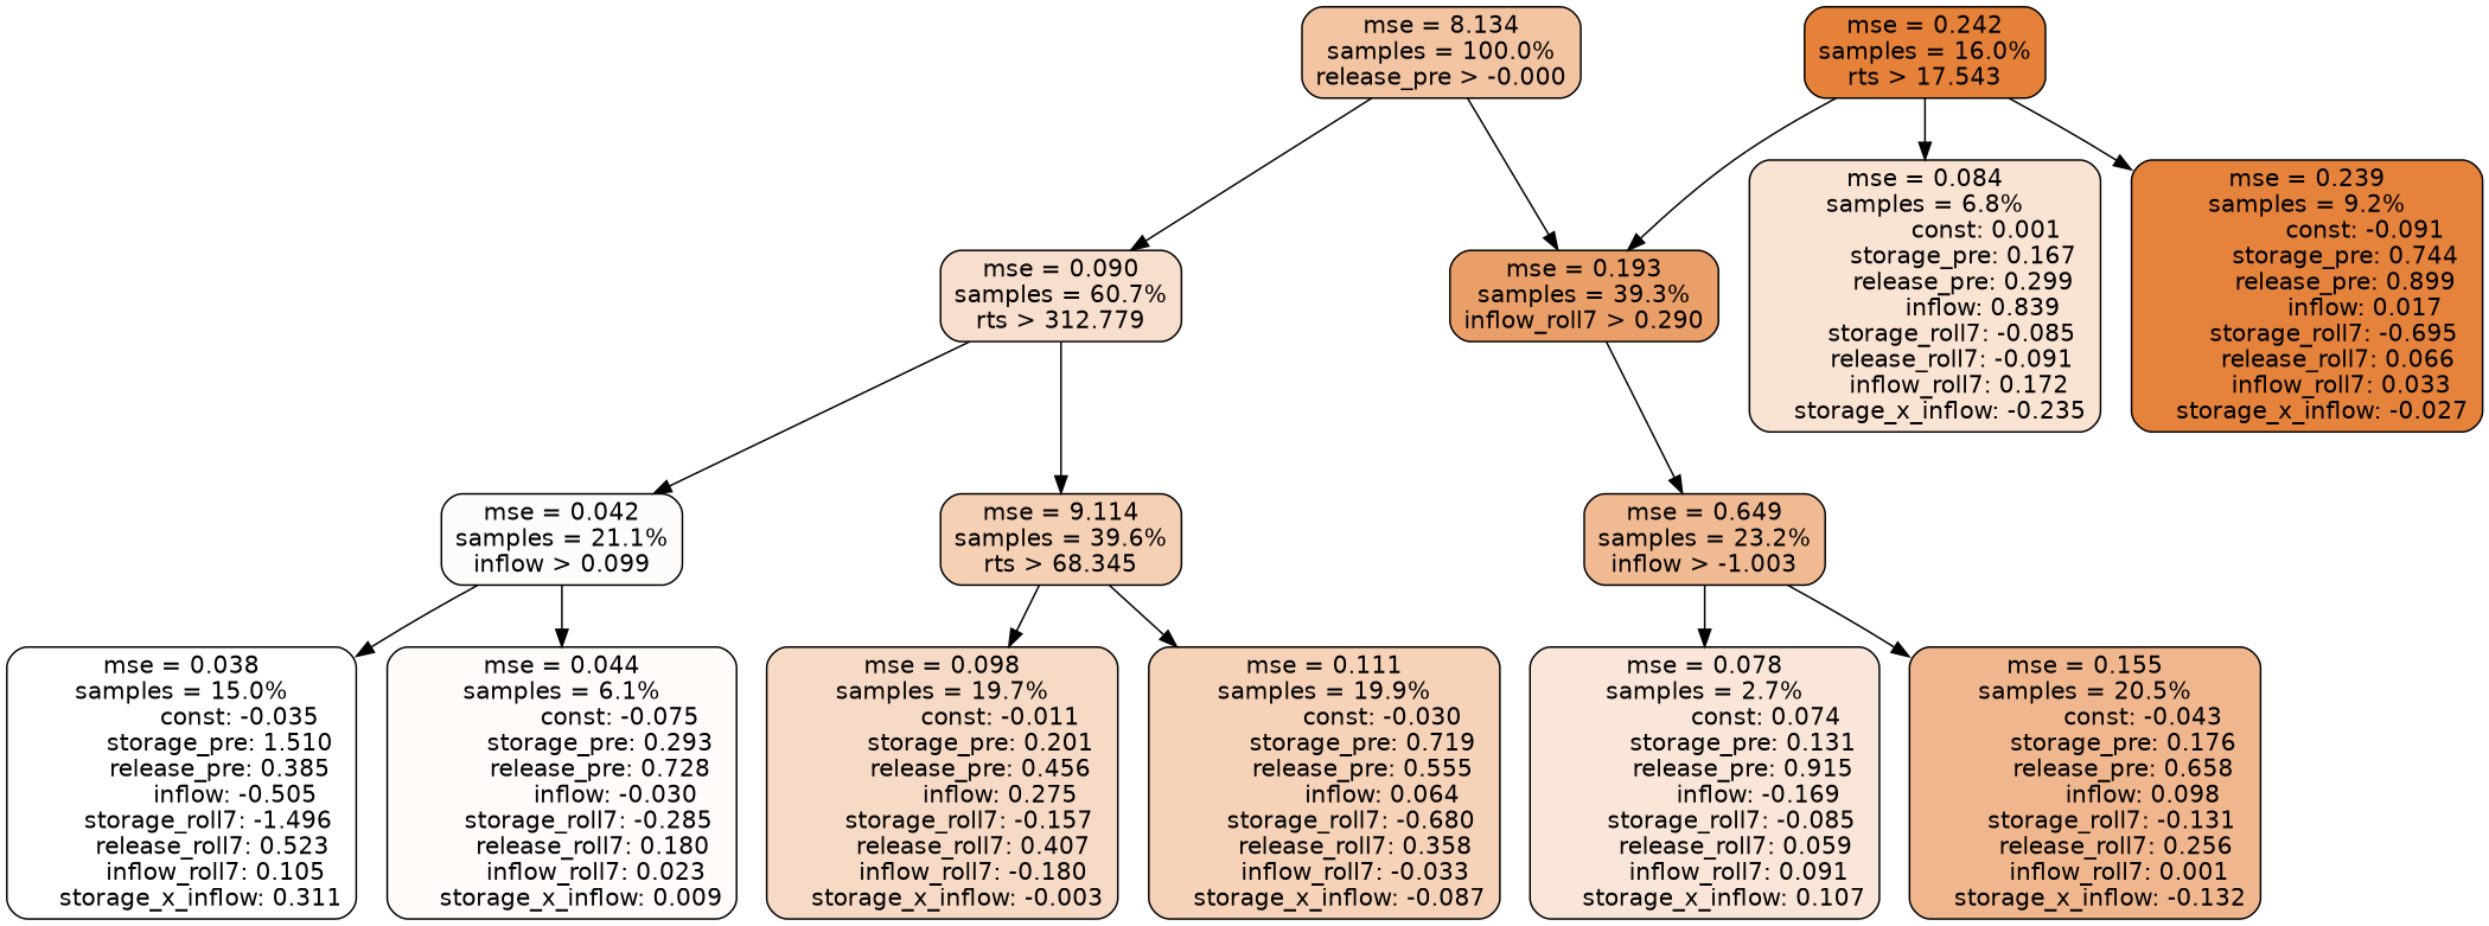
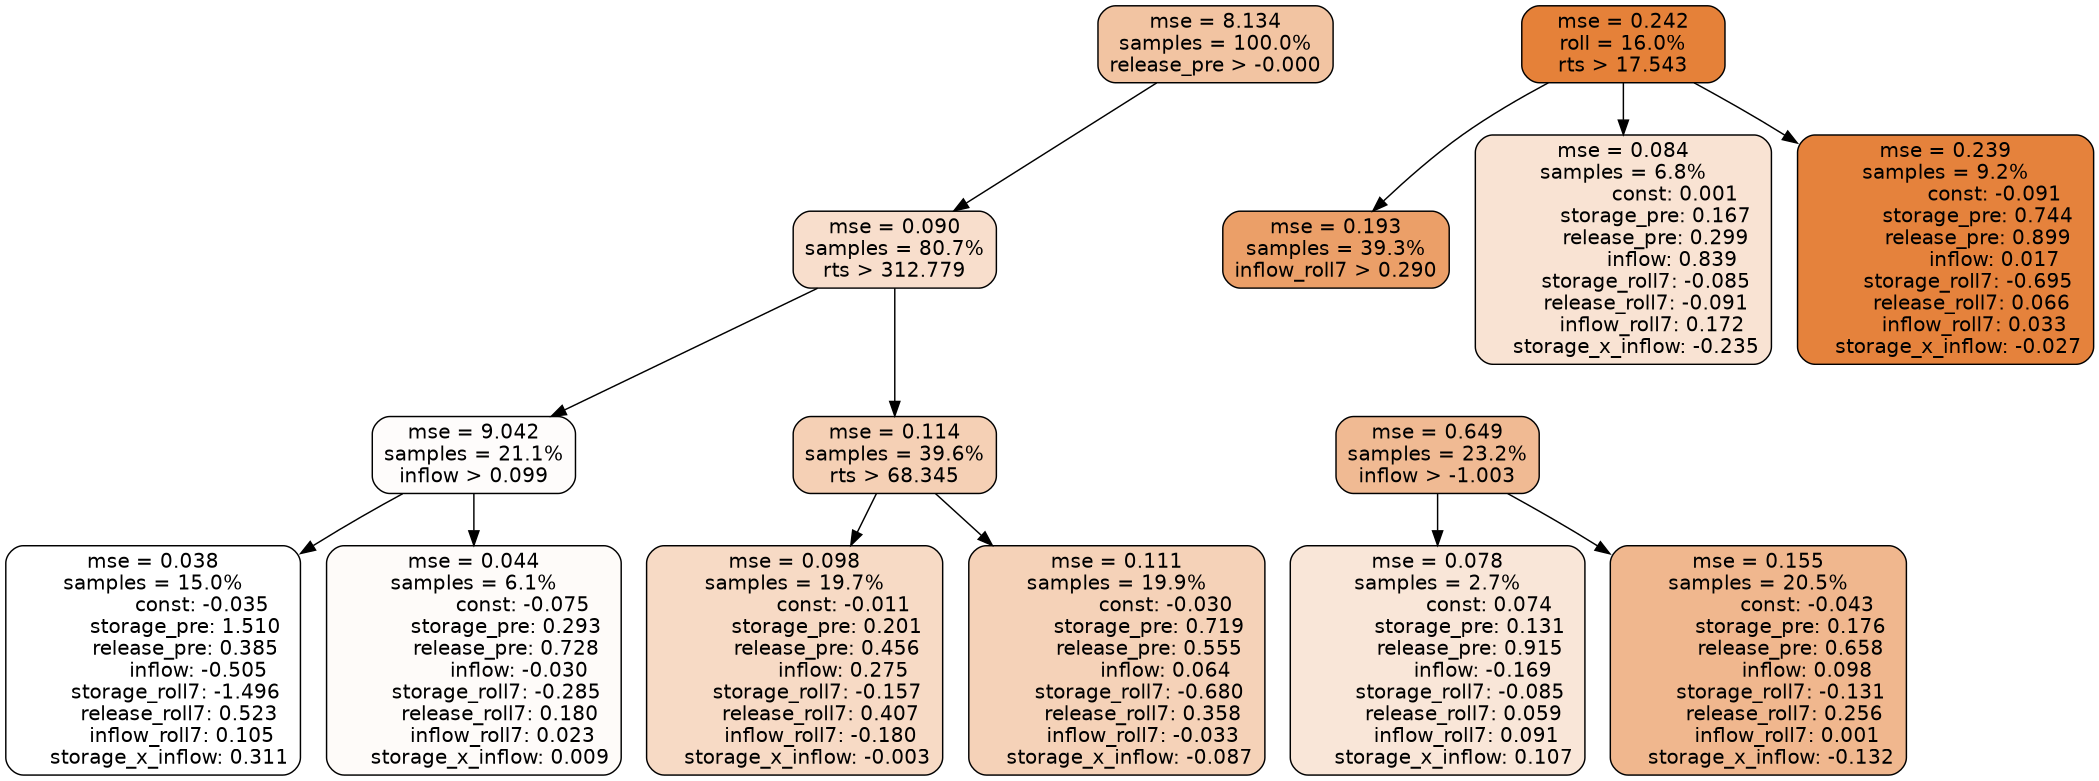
  digraph {
    node [color=black fontname=helvetica shape=rectangle style="filled, rounded"]
    edge [fontname=helvetica]
    n1 [fillcolor="#f2c4a2" label="mse = 8.134\nsamples = 100.0%\nrelease_pre > -0.000"]
-   n2 [fillcolor="#f8decc" label="mse = 0.090\nsamples = 60.7%\nrts > 312.779"]
+   n2 [fillcolor="#f8decc" label="mse = 0.090\nsamples = 80.7%\nrts > 312.779"]
    n3 [fillcolor="#eb9f68" label="mse = 0.193\nsamples = 39.3%\ninflow_roll7 > 0.290"]
-   n4 [fillcolor="#fefcfb" label="mse = 0.042\nsamples = 21.1%\ninflow > 0.099"]
-   n5 [fillcolor="#f5d0b5" label="mse = 9.114\nsamples = 39.6%\nrts > 68.345"]
+   n4 [fillcolor="#fefcfb" label="mse = 9.042\nsamples = 21.1%\ninflow > 0.099"]
+   n5 [fillcolor="#f5d0b5" label="mse = 0.114\nsamples = 39.6%\nrts > 68.345"]
    n6 [fillcolor="#f0ba93" label="mse = 0.649\nsamples = 23.2%\ninflow > -1.003"]
    n7 [fillcolor="#ffffff" label="mse = 0.038\nsamples = 15.0%\n               const: -0.035\n          storage_pre: 1.510\n          release_pre: 0.385\n              inflow: -0.505\n       storage_roll7: -1.496\n        release_roll7: 0.523\n         inflow_roll7: 0.105\n     storage_x_inflow: 0.311"]
    n8 [fillcolor="#fefbf9" label="mse = 0.044\nsamples = 6.1%\n               const: -0.075\n          storage_pre: 0.293\n          release_pre: 0.728\n              inflow: -0.030\n       storage_roll7: -0.285\n        release_roll7: 0.180\n         inflow_roll7: 0.023\n     storage_x_inflow: 0.009"]
    n9 [fillcolor="#f7dac5" label="mse = 0.098\nsamples = 19.7%\n               const: -0.011\n          storage_pre: 0.201\n          release_pre: 0.456\n               inflow: 0.275\n       storage_roll7: -0.157\n        release_roll7: 0.407\n        inflow_roll7: -0.180\n    storage_x_inflow: -0.003"]
    n10 [fillcolor="#f5d2b8" label="mse = 0.111\nsamples = 19.9%\n               const: -0.030\n          storage_pre: 0.719\n          release_pre: 0.555\n               inflow: 0.064\n       storage_roll7: -0.680\n        release_roll7: 0.358\n        inflow_roll7: -0.033\n    storage_x_inflow: -0.087"]
    n11 [fillcolor="#f9e6d8" label="mse = 0.078\nsamples = 2.7%\n                const: 0.074\n          storage_pre: 0.131\n          release_pre: 0.915\n              inflow: -0.169\n       storage_roll7: -0.085\n        release_roll7: 0.059\n         inflow_roll7: 0.091\n     storage_x_inflow: 0.107"]
    n12 [fillcolor="#f0b78e" label="mse = 0.155\nsamples = 20.5%\n               const: -0.043\n          storage_pre: 0.176\n          release_pre: 0.658\n               inflow: 0.098\n       storage_roll7: -0.131\n        release_roll7: 0.256\n         inflow_roll7: 0.001\n    storage_x_inflow: -0.132"]
-   n13 [fillcolor="#e58139" label="mse = 0.242\nsamples = 16.0%\nrts > 17.543"]
+   n13 [fillcolor="#e58139" label="mse = 0.242\nroll = 16.0%\nrts > 17.543"]
    n14 [fillcolor="#f9e3d3" label="mse = 0.084\nsamples = 6.8%\n                const: 0.001\n          storage_pre: 0.167\n          release_pre: 0.299\n               inflow: 0.839\n       storage_roll7: -0.085\n       release_roll7: -0.091\n         inflow_roll7: 0.172\n    storage_x_inflow: -0.235"]
    n15 [fillcolor="#e5823c" label="mse = 0.239\nsamples = 9.2%\n               const: -0.091\n          storage_pre: 0.744\n          release_pre: 0.899\n               inflow: 0.017\n       storage_roll7: -0.695\n        release_roll7: 0.066\n         inflow_roll7: 0.033\n    storage_x_inflow: -0.027"]
    n1 -> n2
-   n1 -> n3
    n2 -> n4
    n2 -> n5
-   n3 -> n6
    n4 -> n7
    n4 -> n8
    n5 -> n9
    n5 -> n10
    n6 -> n11
    n6 -> n12
    n13 -> n3
    n13 -> n14
    n13 -> n15
  }
